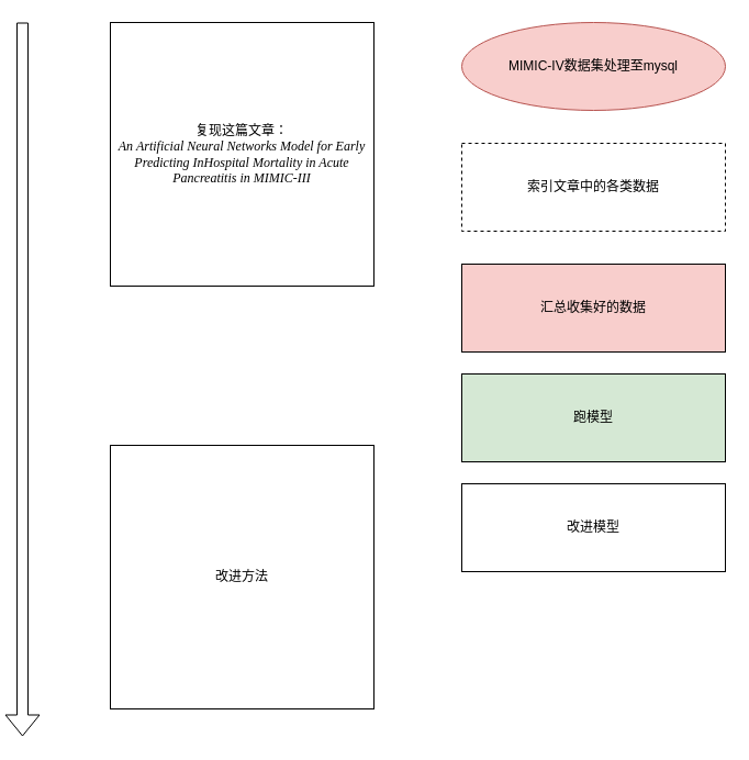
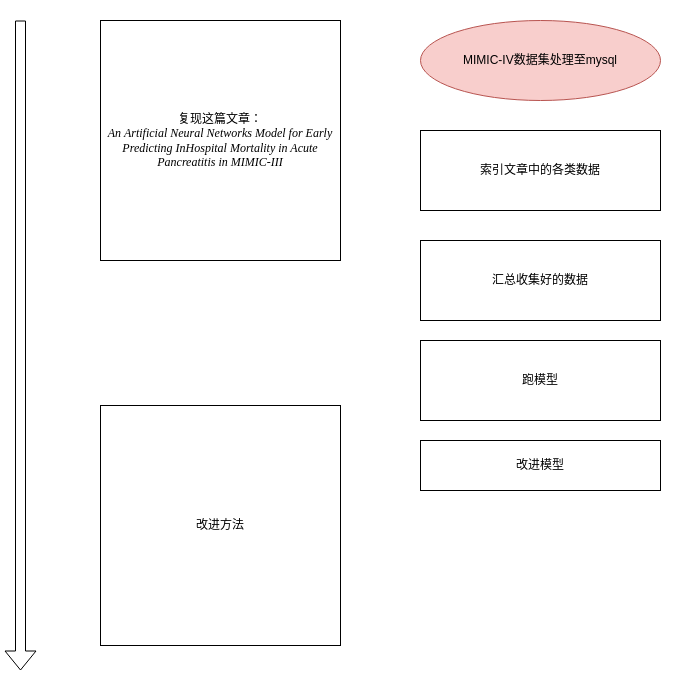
  <mxCell id="0" />
  <mxCell id="1" parent="0" />
  <mxCell id="2" value="&lt;font face=&quot;Times New Roman&quot;&gt;复现这篇文章：&lt;br&gt;&lt;i&gt;An Artificial Neural Networks Model for Early Predicting InHospital Mortality in Acute Pancreatitis in MIMIC-III&lt;/i&gt;&lt;/font&gt;" style="whiteSpace=wrap;html=1;aspect=fixed;align=center;verticalAlign=middle;" vertex="1" parent="1"><mxGeometry x="100" y="20" width="240" height="240" as="geometry" /></mxCell>
  <mxCell id="3" value="&lt;font face=&quot;Times New Roman&quot;&gt;改进方法&lt;/font&gt;" style="whiteSpace=wrap;html=1;aspect=fixed;align=center;verticalAlign=middle;" vertex="1" parent="1"><mxGeometry x="100" y="405" width="240" height="240" as="geometry" /></mxCell>
  <mxCell id="4" value="" style="shape=flexArrow;endArrow=classic;html=1;rounded=0;" edge="1" parent="1"><mxGeometry width="50" height="50" relative="1" as="geometry"><mxPoint x="20" y="20" as="sourcePoint" /><mxPoint x="20" y="670" as="targetPoint" /></mxGeometry></mxCell>
  <mxCell id="5" value="MIMIC-IV数据集处理至mysql" style="ellipse;whiteSpace=wrap;html=1;fillColor=#f8cecc;strokeColor=#b85450;" vertex="1" parent="1"><mxGeometry x="420" y="20" width="240" height="80" as="geometry" /></mxCell>
- <mxCell id="6" value="索引文章中的各类数据" style="rounded=0;whiteSpace=wrap;html=1;dashed=1;" vertex="1" parent="1"><mxGeometry x="420" y="130" width="240" height="80" as="geometry" /></mxCell>
- <mxCell id="7" value="汇总收集好的数据" style="rounded=0;whiteSpace=wrap;html=1;fillColor=#f8cecc;" vertex="1" parent="1"><mxGeometry x="420" y="240" width="240" height="80" as="geometry" /></mxCell>
- <mxCell id="8" value="跑模型" style="rounded=0;whiteSpace=wrap;html=1;fillColor=#d5e8d4;" vertex="1" parent="1"><mxGeometry x="420" y="340" width="240" height="80" as="geometry" /></mxCell>
- <mxCell id="9" value="改进模型" style="rounded=0;whiteSpace=wrap;html=1;" vertex="1" parent="1"><mxGeometry x="420" y="440" width="240" height="80" as="geometry" /></mxCell>
+ <mxCell id="6" value="索引文章中的各类数据" style="rounded=0;whiteSpace=wrap;html=1;" vertex="1" parent="1"><mxGeometry x="420" y="130" width="240" height="80" as="geometry" /></mxCell>
+ <mxCell id="7" value="汇总收集好的数据" style="rounded=0;whiteSpace=wrap;html=1;" vertex="1" parent="1"><mxGeometry x="420" y="240" width="240" height="80" as="geometry" /></mxCell>
+ <mxCell id="8" value="跑模型" style="rounded=0;whiteSpace=wrap;html=1;" vertex="1" parent="1"><mxGeometry x="420" y="340" width="240" height="80" as="geometry" /></mxCell>
+ <mxCell id="9" value="改进模型" style="rounded=0;whiteSpace=wrap;html=1;" vertex="1" parent="1"><mxGeometry x="420" y="440" width="240" height="50" as="geometry" /></mxCell>
